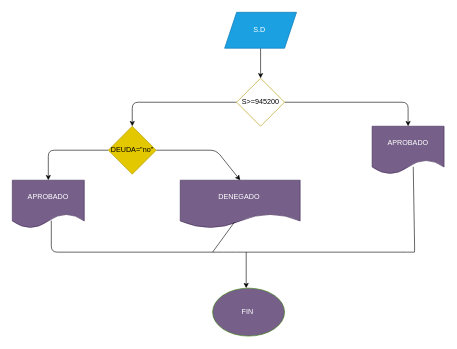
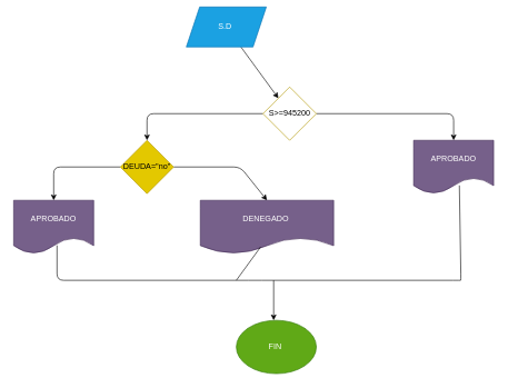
  <mxCell id="0" />
  <mxCell id="1" parent="0" />
  <mxCell id="2" value="" style="edgeStyle=none;html=1;" edge="1" parent="1" source="3" target="6"><mxGeometry relative="1" as="geometry" /></mxCell>
- <mxCell id="3" value="S.D&amp;nbsp;" style="shape=parallelogram;perimeter=parallelogramPerimeter;whiteSpace=wrap;html=1;fixedSize=1;fillColor=#1ba1e2;fontColor=#ffffff;strokeColor=#006EAF;" vertex="1" parent="1"><mxGeometry x="374" y="20" width="120" height="60" as="geometry" /></mxCell>
+ <mxCell id="3" value="S.D&amp;nbsp;" style="shape=parallelogram;perimeter=parallelogramPerimeter;whiteSpace=wrap;html=1;fixedSize=1;fillColor=#1ba1e2;fontColor=#ffffff;strokeColor=#006EAF;" vertex="1" parent="1"><mxGeometry x="279" y="10" width="120" height="60" as="geometry" /></mxCell>
  <mxCell id="4" style="edgeStyle=none;html=1;exitX=0;exitY=0.5;exitDx=0;exitDy=0;entryX=0.5;entryY=0;entryDx=0;entryDy=0;" edge="1" parent="1" source="6" target="9"><mxGeometry relative="1" as="geometry"><mxPoint x="220" y="220" as="targetPoint" /><Array as="points"><mxPoint x="220" y="170" /></Array></mxGeometry></mxCell>
  <mxCell id="5" style="edgeStyle=none;html=1;exitX=1;exitY=0.5;exitDx=0;exitDy=0;entryX=0.5;entryY=0;entryDx=0;entryDy=0;" edge="1" parent="1" source="6" target="10"><mxGeometry relative="1" as="geometry"><Array as="points"><mxPoint x="680" y="170" /></Array></mxGeometry></mxCell>
  <mxCell id="6" value="S&amp;gt;=945200" style="rhombus;whiteSpace=wrap;html=1;fillColor=#ffffff;fontColor=#000000;strokeColor=#B09500;" vertex="1" parent="1"><mxGeometry x="394" y="130" width="80" height="80" as="geometry" /></mxCell>
  <mxCell id="7" style="edgeStyle=none;html=1;exitX=0;exitY=0.5;exitDx=0;exitDy=0;entryX=0.5;entryY=0;entryDx=0;entryDy=0;" edge="1" parent="1" source="9" target="11"><mxGeometry relative="1" as="geometry"><Array as="points"><mxPoint x="80" y="250" /></Array></mxGeometry></mxCell>
  <mxCell id="8" style="edgeStyle=none;html=1;exitX=1;exitY=0.5;exitDx=0;exitDy=0;entryX=0.5;entryY=0;entryDx=0;entryDy=0;" edge="1" parent="1" source="9" target="12"><mxGeometry relative="1" as="geometry"><Array as="points"><mxPoint x="360" y="250" /></Array></mxGeometry></mxCell>
  <mxCell id="9" value="DEUDA=&quot;no&quot;" style="rhombus;whiteSpace=wrap;html=1;fillColor=#e3c800;fontColor=#000000;strokeColor=#B09500;" vertex="1" parent="1"><mxGeometry x="180" y="210" width="80" height="80" as="geometry" /></mxCell>
  <mxCell id="10" value="APROBADO" style="shape=document;whiteSpace=wrap;html=1;boundedLbl=1;fillColor=#76608a;fontColor=#ffffff;strokeColor=#432D57;" vertex="1" parent="1"><mxGeometry x="620" y="210" width="120" height="80" as="geometry" /></mxCell>
  <mxCell id="11" value="APROBADO" style="shape=document;whiteSpace=wrap;html=1;boundedLbl=1;fillColor=#76608a;fontColor=#ffffff;strokeColor=#432D57;" vertex="1" parent="1"><mxGeometry y="300" width="120" height="80" as="geometry" x="20" /></mxCell>
  <mxCell id="12" value="DENEGADO&amp;nbsp;" style="shape=document;whiteSpace=wrap;html=1;boundedLbl=1;fillColor=#76608a;fontColor=#ffffff;strokeColor=#432D57;" vertex="1" parent="1"><mxGeometry x="300" y="300" width="200" height="80" as="geometry" /></mxCell>
  <mxCell id="13" value="" style="endArrow=none;html=1;exitX=0.525;exitY=0.845;exitDx=0;exitDy=0;exitPerimeter=0;entryX=0.555;entryY=0.845;entryDx=0;entryDy=0;entryPerimeter=0;" edge="1" parent="1"><mxGeometry width="50" height="50" relative="1" as="geometry"><mxPoint x="85" y="367.6" as="sourcePoint" /><mxPoint x="688.6" y="277.6" as="targetPoint" /><Array as="points"><mxPoint x="85" y="420" /><mxPoint x="382" y="420" /><mxPoint x="689" y="420" /><mxPoint x="691" y="420" /></Array></mxGeometry></mxCell>
  <mxCell id="14" value="" style="endArrow=none;html=1;exitX=0.452;exitY=0.875;exitDx=0;exitDy=0;exitPerimeter=0;" edge="1" parent="1" source="12"><mxGeometry width="50" height="50" relative="1" as="geometry"><mxPoint x="410" y="380" as="sourcePoint" /><mxPoint x="354" y="420" as="targetPoint" /></mxGeometry></mxCell>
  <mxCell id="15" value="" style="endArrow=classic;html=1;" edge="1" parent="1"><mxGeometry width="50" height="50" relative="1" as="geometry"><mxPoint x="410" y="420" as="sourcePoint" /><mxPoint x="410" y="480" as="targetPoint" /></mxGeometry></mxCell>
- <mxCell id="16" value="FIN&amp;nbsp;" style="ellipse;whiteSpace=wrap;html=1;fillColor=#76608a;fontColor=#ffffff;strokeColor=#2D7600;" vertex="1" parent="1"><mxGeometry x="354" y="480" width="120" height="80" as="geometry" /></mxCell>
+ <mxCell id="16" value="FIN&amp;nbsp;" style="ellipse;whiteSpace=wrap;html=1;fillColor=#60a917;fontColor=#ffffff;strokeColor=#2D7600;" vertex="1" parent="1"><mxGeometry x="354" y="480" width="120" height="80" as="geometry" /></mxCell>
